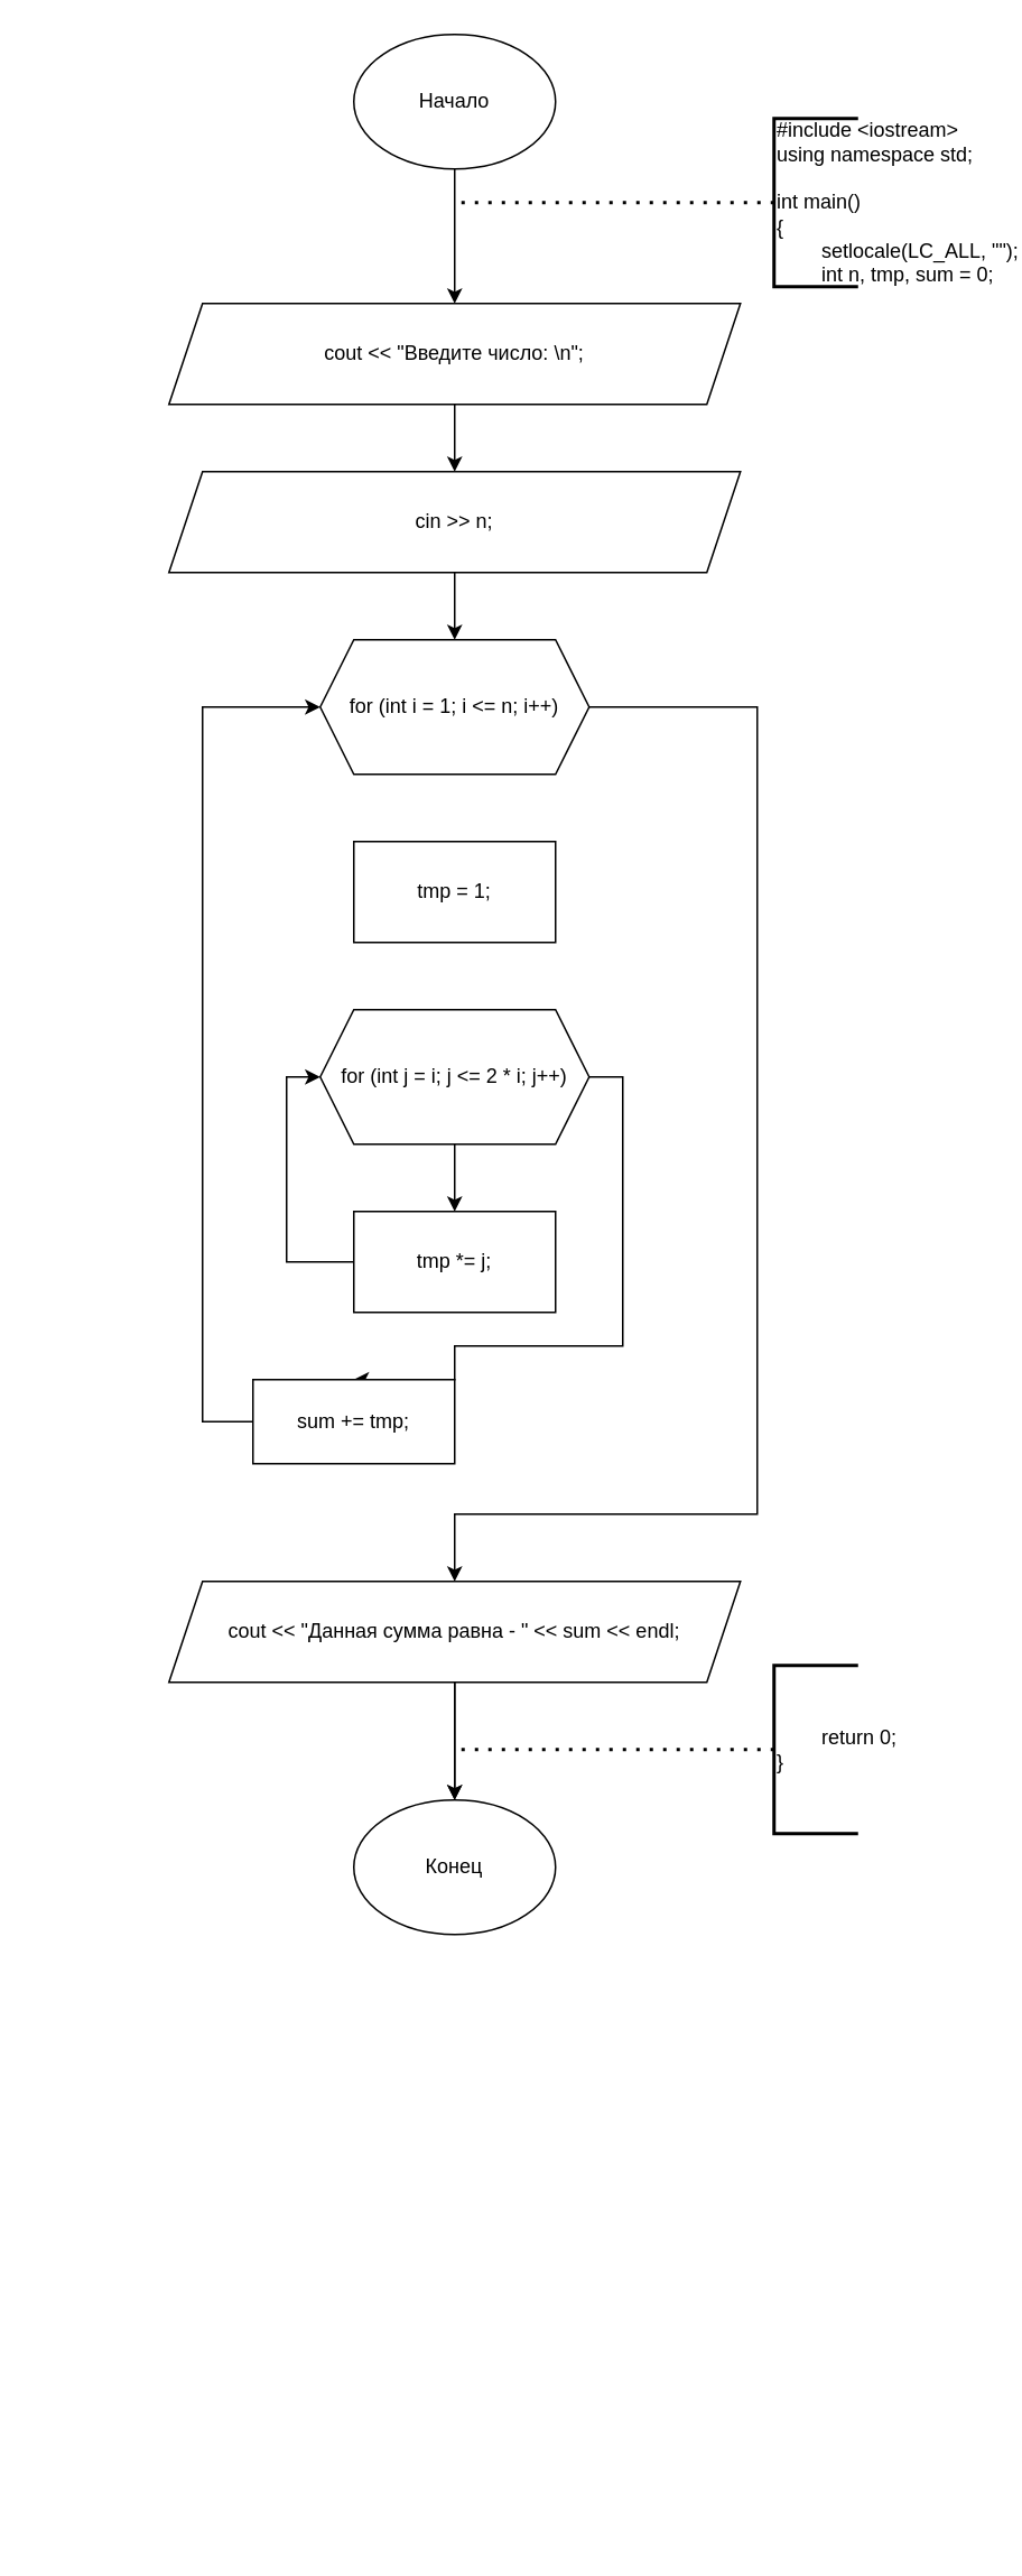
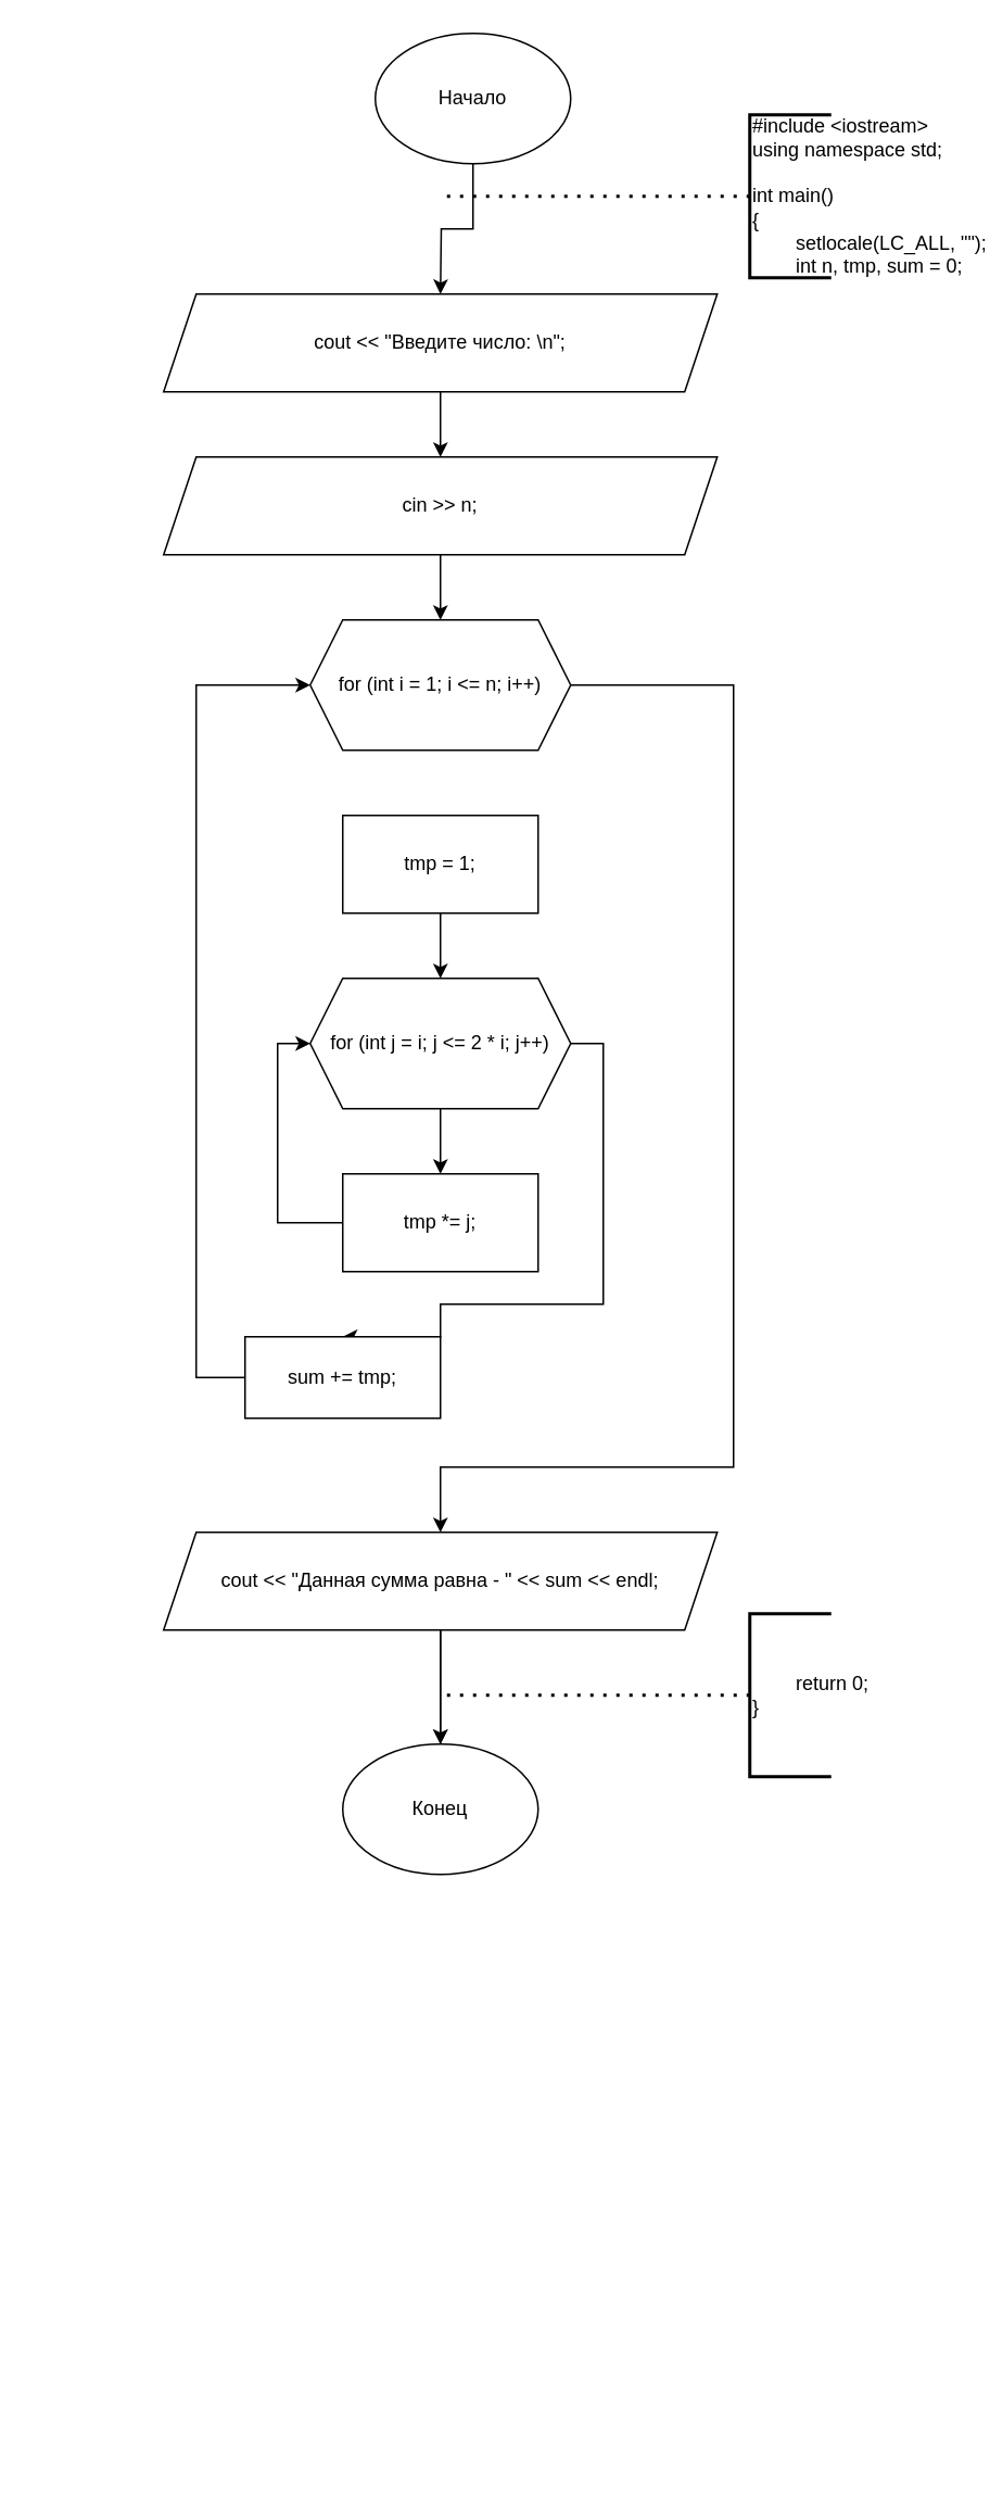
  <mxCell id="0" />
  <mxCell id="1" parent="0" />
  <mxCell id="2" style="edgeStyle=orthogonalEdgeStyle;rounded=0;orthogonalLoop=1;jettySize=auto;html=1;exitX=0.5;exitY=1;exitDx=0;exitDy=0;entryX=0.5;entryY=0;entryDx=0;entryDy=0;" edge="1" parent="1" source="3"><mxGeometry relative="1" as="geometry"><mxPoint x="270" y="180" as="targetPoint" /></mxGeometry></mxCell>
- <mxCell id="3" value="Начало" style="ellipse;whiteSpace=wrap;html=1;" vertex="1" parent="1"><mxGeometry x="210" y="20" width="120" height="80" as="geometry" /></mxCell>
+ <mxCell id="3" value="Начало" style="ellipse;whiteSpace=wrap;html=1;" vertex="1" parent="1"><mxGeometry x="230" y="20" width="120" height="80" as="geometry" /></mxCell>
  <mxCell id="4" style="edgeStyle=orthogonalEdgeStyle;rounded=0;orthogonalLoop=1;jettySize=auto;html=1;exitX=0.5;exitY=1;exitDx=0;exitDy=0;entryX=0.5;entryY=0;entryDx=0;entryDy=0;" edge="1" parent="1" source="5" target="7"><mxGeometry relative="1" as="geometry" /></mxCell>
  <mxCell id="5" value="&lt;div&gt;cout &amp;lt;&amp;lt; &quot;Введите число: \n&quot;;&lt;/div&gt;" style="shape=parallelogram;perimeter=parallelogramPerimeter;whiteSpace=wrap;html=1;fixedSize=1;" vertex="1" parent="1"><mxGeometry x="100" y="180" width="340" height="60" as="geometry" /></mxCell>
  <mxCell id="6" style="edgeStyle=orthogonalEdgeStyle;rounded=0;orthogonalLoop=1;jettySize=auto;html=1;exitX=0.5;exitY=1;exitDx=0;exitDy=0;entryX=0.5;entryY=0;entryDx=0;entryDy=0;" edge="1" parent="1" source="7" target="18"><mxGeometry relative="1" as="geometry" /></mxCell>
  <mxCell id="7" value="&lt;div&gt;cin &amp;gt;&amp;gt; n;&lt;/div&gt;" style="shape=parallelogram;perimeter=parallelogramPerimeter;whiteSpace=wrap;html=1;fixedSize=1;" vertex="1" parent="1"><mxGeometry x="100" y="280" width="340" height="60" as="geometry" /></mxCell>
  <mxCell id="8" value="" style="endArrow=none;dashed=1;html=1;dashPattern=1 3;strokeWidth=2;rounded=0;" edge="1" parent="1"><mxGeometry width="50" height="50" relative="1" as="geometry"><mxPoint x="460" y="120" as="sourcePoint" /><mxPoint x="270" y="120" as="targetPoint" /></mxGeometry></mxCell>
  <mxCell id="9" value="&lt;div&gt;#include &amp;lt;iostream&amp;gt;&lt;/div&gt;&lt;div&gt;using namespace std;&lt;/div&gt;&lt;div&gt;&lt;br&gt;&lt;/div&gt;&lt;div&gt;int main()&lt;/div&gt;&lt;div&gt;{&lt;/div&gt;&lt;div&gt;&lt;span style=&quot;white-space-collapse: collapse;&quot;&gt;&lt;span style=&quot;white-space-collapse: preserve;&quot;&gt;&#09;&lt;/span&gt;setlocale(LC_ALL, &quot;&quot;);&lt;/span&gt;&lt;/div&gt;&lt;div&gt;&lt;span style=&quot;white-space-collapse: collapse;&quot;&gt;&lt;span style=&quot;white-space-collapse: preserve;&quot;&gt;&#09;&lt;/span&gt;int n, tmp, sum = 0;&lt;/span&gt;&lt;/div&gt;" style="strokeWidth=2;html=1;shape=mxgraph.flowchart.annotation_1;align=left;pointerEvents=1;" vertex="1" parent="1"><mxGeometry x="460" y="70" width="50" height="100" as="geometry" /></mxCell>
  <mxCell id="10" style="edgeStyle=orthogonalEdgeStyle;rounded=0;orthogonalLoop=1;jettySize=auto;html=1;exitX=0.5;exitY=1;exitDx=0;exitDy=0;entryX=0.5;entryY=0;entryDx=0;entryDy=0;" edge="1" parent="1" source="12" target="13"><mxGeometry relative="1" as="geometry" /></mxCell>
  <mxCell id="11" value="" style="edgeStyle=orthogonalEdgeStyle;rounded=0;orthogonalLoop=1;jettySize=auto;html=1;" edge="1" parent="1" source="12" target="13"><mxGeometry relative="1" as="geometry" /></mxCell>
  <mxCell id="12" value="&lt;div&gt;cout &amp;lt;&amp;lt; &quot;Данная сумма равна - &quot; &amp;lt;&amp;lt; sum &amp;lt;&amp;lt; endl;&lt;/div&gt;" style="shape=parallelogram;perimeter=parallelogramPerimeter;whiteSpace=wrap;html=1;fixedSize=1;" vertex="1" parent="1"><mxGeometry x="100" y="940" width="340" height="60" as="geometry" /></mxCell>
  <mxCell id="13" value="Конец" style="ellipse;whiteSpace=wrap;html=1;" vertex="1" parent="1"><mxGeometry x="210" y="1070" width="120" height="80" as="geometry" /></mxCell>
  <mxCell id="14" value="" style="endArrow=none;dashed=1;html=1;dashPattern=1 3;strokeWidth=2;rounded=0;" edge="1" parent="1"><mxGeometry width="50" height="50" relative="1" as="geometry"><mxPoint x="460" y="1040" as="sourcePoint" /><mxPoint x="270" y="1040" as="targetPoint" /></mxGeometry></mxCell>
  <mxCell id="15" value="&lt;div&gt;&lt;span style=&quot;white-space-collapse: collapse;&quot;&gt;&lt;span style=&quot;white-space-collapse: preserve;&quot;&gt;&#09;&lt;/span&gt;return 0;&lt;/span&gt;&lt;/div&gt;&lt;div&gt;}&lt;/div&gt;" style="strokeWidth=2;html=1;shape=mxgraph.flowchart.annotation_1;align=left;pointerEvents=1;" vertex="1" parent="1"><mxGeometry x="460" y="990" width="50" height="100" as="geometry" /></mxCell>
  <mxCell id="16" style="edgeStyle=orthogonalEdgeStyle;rounded=0;orthogonalLoop=1;jettySize=auto;html=1;exitX=0.5;exitY=1;exitDx=0;exitDy=0;entryX=0;entryY=0.5;entryDx=0;entryDy=0;" edge="1" parent="1"><mxGeometry relative="1" as="geometry"><mxPoint x="190" y="1070" as="targetPoint" /><Array as="points"><mxPoint x="130" y="1510" /><mxPoint x="20" y="1510" /><mxPoint x="20" y="1070" /></Array></mxGeometry></mxCell>
  <mxCell id="17" style="edgeStyle=orthogonalEdgeStyle;rounded=0;orthogonalLoop=1;jettySize=auto;html=1;exitX=1;exitY=0.5;exitDx=0;exitDy=0;entryX=0.5;entryY=0;entryDx=0;entryDy=0;" edge="1" parent="1" source="18" target="12"><mxGeometry relative="1" as="geometry"><Array as="points"><mxPoint x="450" y="420" /><mxPoint x="450" y="900" /><mxPoint x="270" y="900" /></Array></mxGeometry></mxCell>
  <mxCell id="18" value="for (int i = 1; i &amp;lt;= n; i++)" style="shape=hexagon;perimeter=hexagonPerimeter2;whiteSpace=wrap;html=1;fixedSize=1;" vertex="1" parent="1"><mxGeometry x="190" y="380" width="160" height="80" as="geometry" /></mxCell>
+ <mxCell id="19" style="edgeStyle=orthogonalEdgeStyle;rounded=0;orthogonalLoop=1;jettySize=auto;html=1;exitX=0.5;exitY=1;exitDx=0;exitDy=0;entryX=0.5;entryY=0;entryDx=0;entryDy=0;" edge="1" parent="1" source="20" target="23"><mxGeometry relative="1" as="geometry" /></mxCell>
  <mxCell id="20" value="tmp = 1;" style="rounded=0;whiteSpace=wrap;html=1;" vertex="1" parent="1"><mxGeometry x="210" y="500" width="120" height="60" as="geometry" /></mxCell>
  <mxCell id="21" style="edgeStyle=orthogonalEdgeStyle;rounded=0;orthogonalLoop=1;jettySize=auto;html=1;exitX=0.5;exitY=1;exitDx=0;exitDy=0;entryX=0.5;entryY=0;entryDx=0;entryDy=0;" edge="1" parent="1" source="23" target="25"><mxGeometry relative="1" as="geometry" /></mxCell>
  <mxCell id="22" style="edgeStyle=orthogonalEdgeStyle;rounded=0;orthogonalLoop=1;jettySize=auto;html=1;exitX=1;exitY=0.5;exitDx=0;exitDy=0;entryX=0.5;entryY=0;entryDx=0;entryDy=0;" edge="1" parent="1" source="23" target="27"><mxGeometry relative="1" as="geometry"><Array as="points"><mxPoint x="370" y="640" /><mxPoint x="370" y="800" /><mxPoint x="270" y="800" /></Array></mxGeometry></mxCell>
  <mxCell id="23" value="for (int j = i; j &amp;lt;= 2 * i; j++)" style="shape=hexagon;perimeter=hexagonPerimeter2;whiteSpace=wrap;html=1;fixedSize=1;" vertex="1" parent="1"><mxGeometry x="190" y="600" width="160" height="80" as="geometry" /></mxCell>
  <mxCell id="24" style="edgeStyle=orthogonalEdgeStyle;rounded=0;orthogonalLoop=1;jettySize=auto;html=1;exitX=0;exitY=0.5;exitDx=0;exitDy=0;entryX=0;entryY=0.5;entryDx=0;entryDy=0;" edge="1" parent="1" source="25" target="23"><mxGeometry relative="1" as="geometry" /></mxCell>
  <mxCell id="25" value="tmp *= j;" style="rounded=0;whiteSpace=wrap;html=1;" vertex="1" parent="1"><mxGeometry x="210" y="720" width="120" height="60" as="geometry" /></mxCell>
  <mxCell id="26" style="edgeStyle=orthogonalEdgeStyle;rounded=0;orthogonalLoop=1;jettySize=auto;html=1;exitX=0;exitY=0.5;exitDx=0;exitDy=0;entryX=0;entryY=0.5;entryDx=0;entryDy=0;" edge="1" parent="1" source="27" target="18"><mxGeometry relative="1" as="geometry"><Array as="points"><mxPoint x="120" y="845" /><mxPoint x="120" y="420" /></Array></mxGeometry></mxCell>
  <mxCell id="27" value="sum += tmp;" style="rounded=0;whiteSpace=wrap;html=1;" vertex="1" parent="1"><mxGeometry x="150" y="820" width="120" height="50" as="geometry" /></mxCell>
